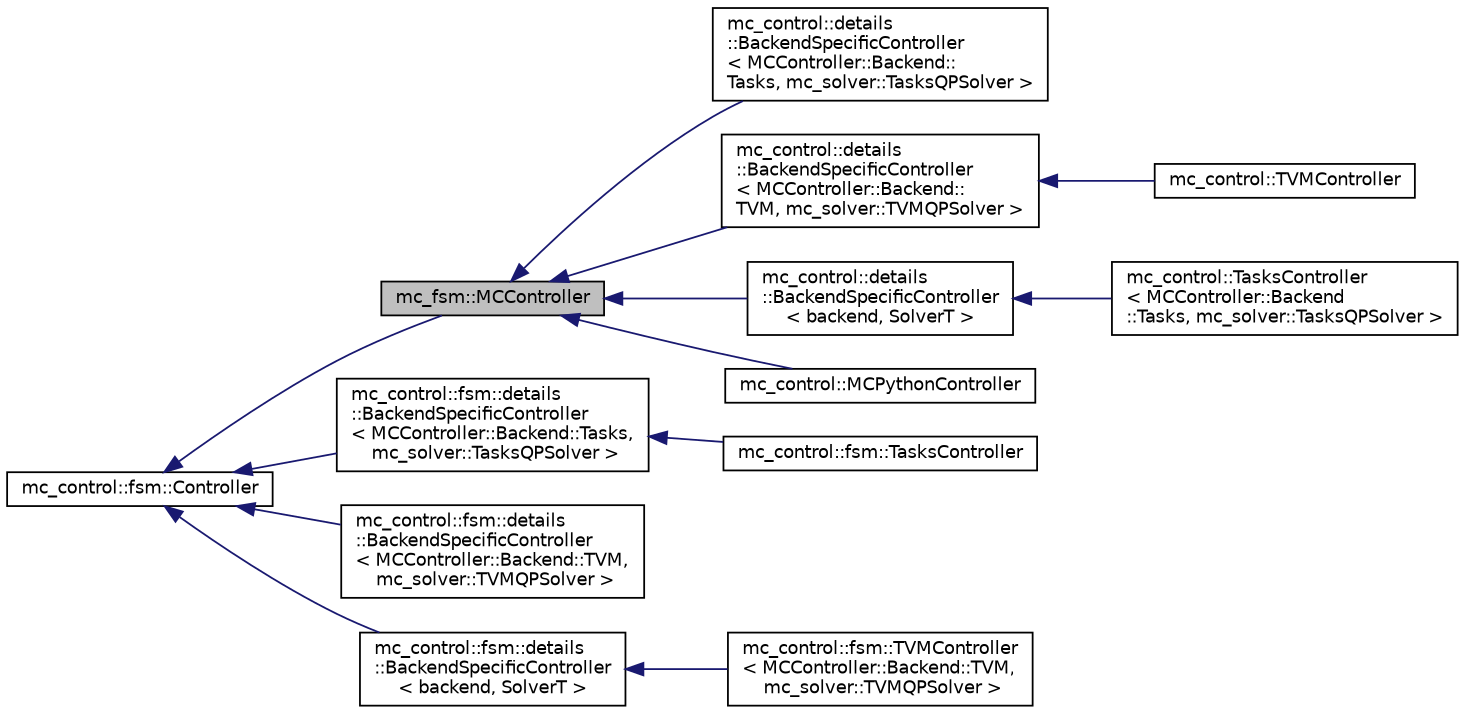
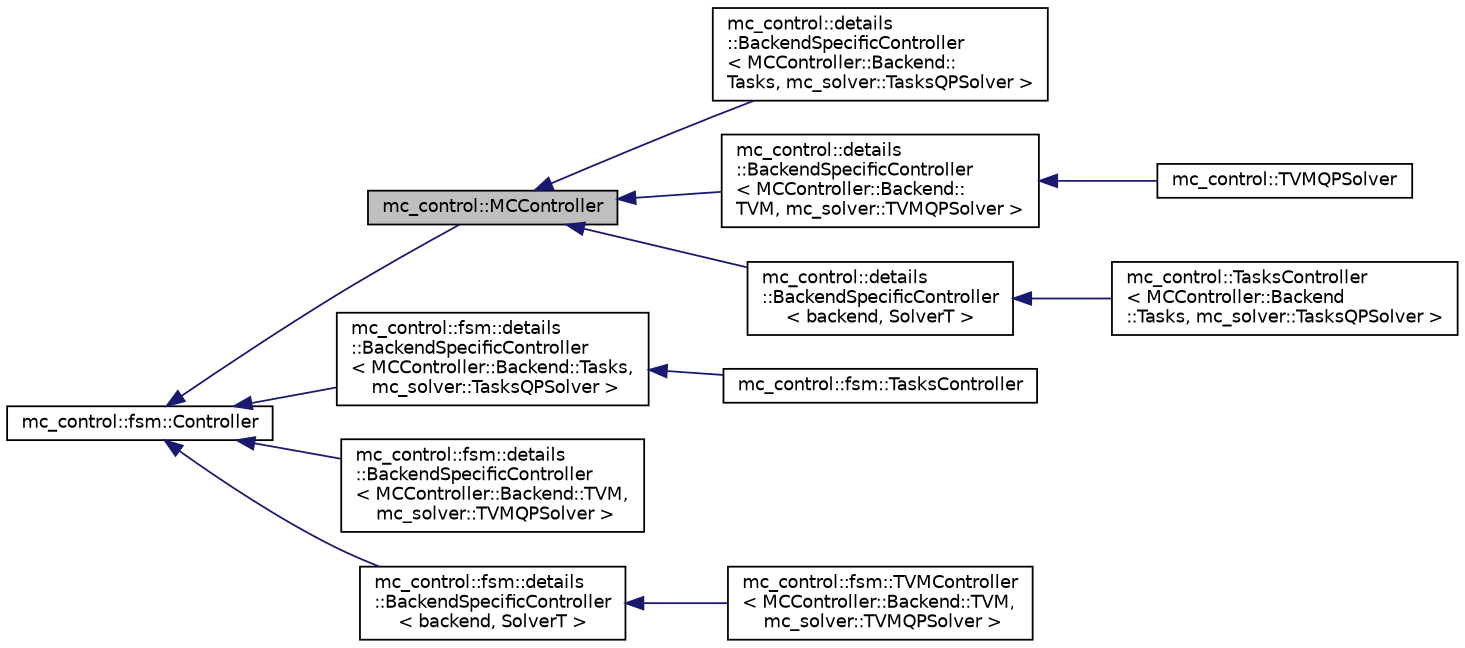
  digraph {
    rankdir=LR
    node [color=black fillcolor=white fontname=Helvetica fontsize=10 shape=record style=filled]
    edge [color=midnightblue dir=back fontname=Helvetica fontsize=10 labelfontname=Helvetica labelfontsize=10 style=solid]
-   n1 [fillcolor=grey75 fontcolor=black height=0.2 label="mc_fsm::MCController" width=0.4]
+   n1 [fillcolor=grey75 fontcolor=black height=0.2 label="mc_control::MCController" width=0.4]
    n2 [height=0.2 label="mc_control::details\l::BackendSpecificController\l\< MCController::Backend::\lTasks, mc_solver::TasksQPSolver \>" width=0.4]
    n3 [height=0.2 label="mc_control::details\l::BackendSpecificController\l\< MCController::Backend::\lTVM, mc_solver::TVMQPSolver \>" width=0.4]
    n4 [height=0.2 label="mc_control::details\l::BackendSpecificController\l\< backend, SolverT \>" width=0.4]
-   n5 [height=0.2 label="mc_control::MCPythonController" width=0.4]
-   n6 [height=0.2 label="mc_control::TVMController" width=0.4]
+   n6 [height=0.2 label="mc_control::TVMQPSolver" width=0.4]
    n7 [height=0.2 label="mc_control::TasksController\l\< MCController::Backend\l::Tasks, mc_solver::TasksQPSolver \>" width=0.4]
    n8 [height=0.2 label="mc_control::fsm::Controller" width=0.4]
    n9 [height=0.2 label="mc_control::fsm::details\l::BackendSpecificController\l\< MCController::Backend::Tasks,\l mc_solver::TasksQPSolver \>" width=0.4]
    n10 [height=0.2 label="mc_control::fsm::details\l::BackendSpecificController\l\< MCController::Backend::TVM,\l mc_solver::TVMQPSolver \>" width=0.4]
    n11 [height=0.2 label="mc_control::fsm::details\l::BackendSpecificController\l\< backend, SolverT \>" width=0.4]
    n12 [height=0.2 label="mc_control::fsm::TasksController" width=0.4]
    n13 [height=0.2 label="mc_control::fsm::TVMController\l\< MCController::Backend::TVM,\l mc_solver::TVMQPSolver \>" width=0.4]
    n1 -> n2
    n1 -> n3
    n1 -> n4
-   n1 -> n5
    n3 -> n6
    n4 -> n7
    n8 -> n1
    n8 -> n9
    n8 -> n10
    n8 -> n11
    n9 -> n12
    n11 -> n13
  }
